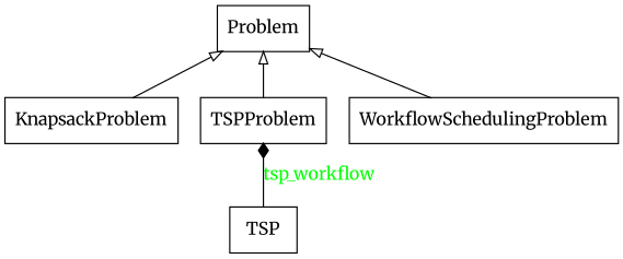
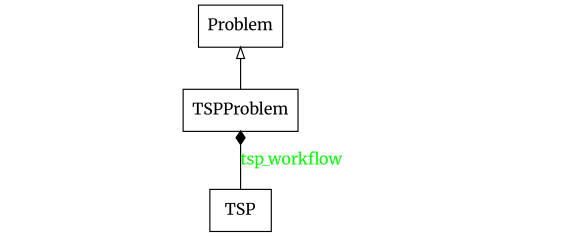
  digraph {
    fontname=Merriweather
    rankdir=BT
    node [color=black fontcolor=black fontname=Merriweather shape=record style=solid]
    edge [arrowhead=empty arrowtail=none fontname=Merriweather]
-   n1 [label=KnapsackProblem]
    n2 [label=Problem]
    n3 [label=TSP]
    n4 [label=TSPProblem]
-   n5 [label=WorkflowSchedulingProblem]
-   n1 -> n2
    n3 -> n4 [arrowhead=diamond fontcolor=green label=tsp_workflow style=solid]
    n4 -> n2
-   n5 -> n2
  }
